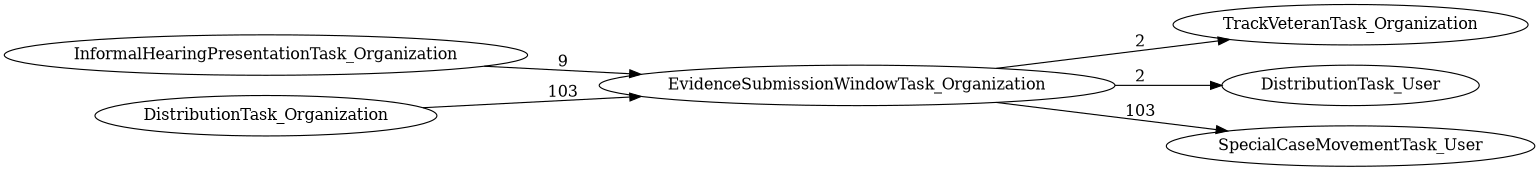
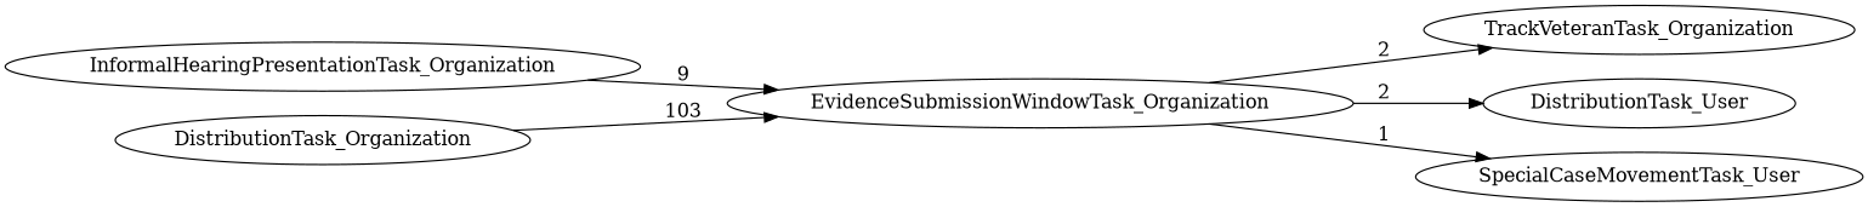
  digraph {
    rankdir=LR
    EvidenceSubmissionWindowTask_Organization
    TrackVeteranTask_Organization
    n3 [label=DistributionTask_User]
    SpecialCaseMovementTask_User
    InformalHearingPresentationTask_Organization
    DistributionTask_Organization
    EvidenceSubmissionWindowTask_Organization -> TrackVeteranTask_Organization [label=2]
    EvidenceSubmissionWindowTask_Organization -> n3 [label=2]
-   EvidenceSubmissionWindowTask_Organization -> SpecialCaseMovementTask_User [label=103]
+   EvidenceSubmissionWindowTask_Organization -> SpecialCaseMovementTask_User [label=1]
    InformalHearingPresentationTask_Organization -> EvidenceSubmissionWindowTask_Organization [label=9]
    DistributionTask_Organization -> EvidenceSubmissionWindowTask_Organization [label=103]
  }
